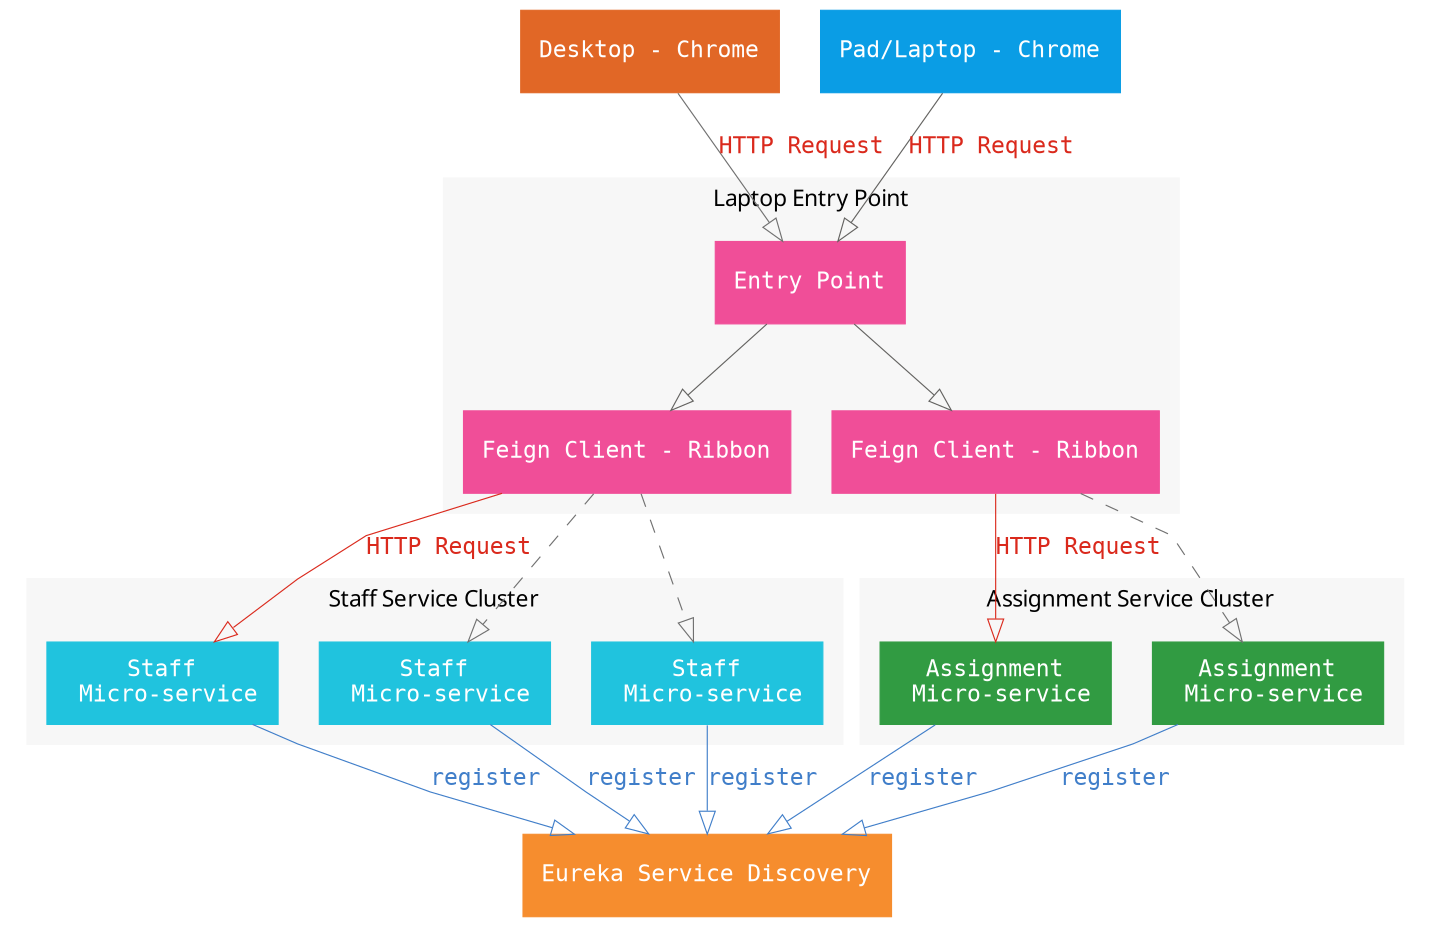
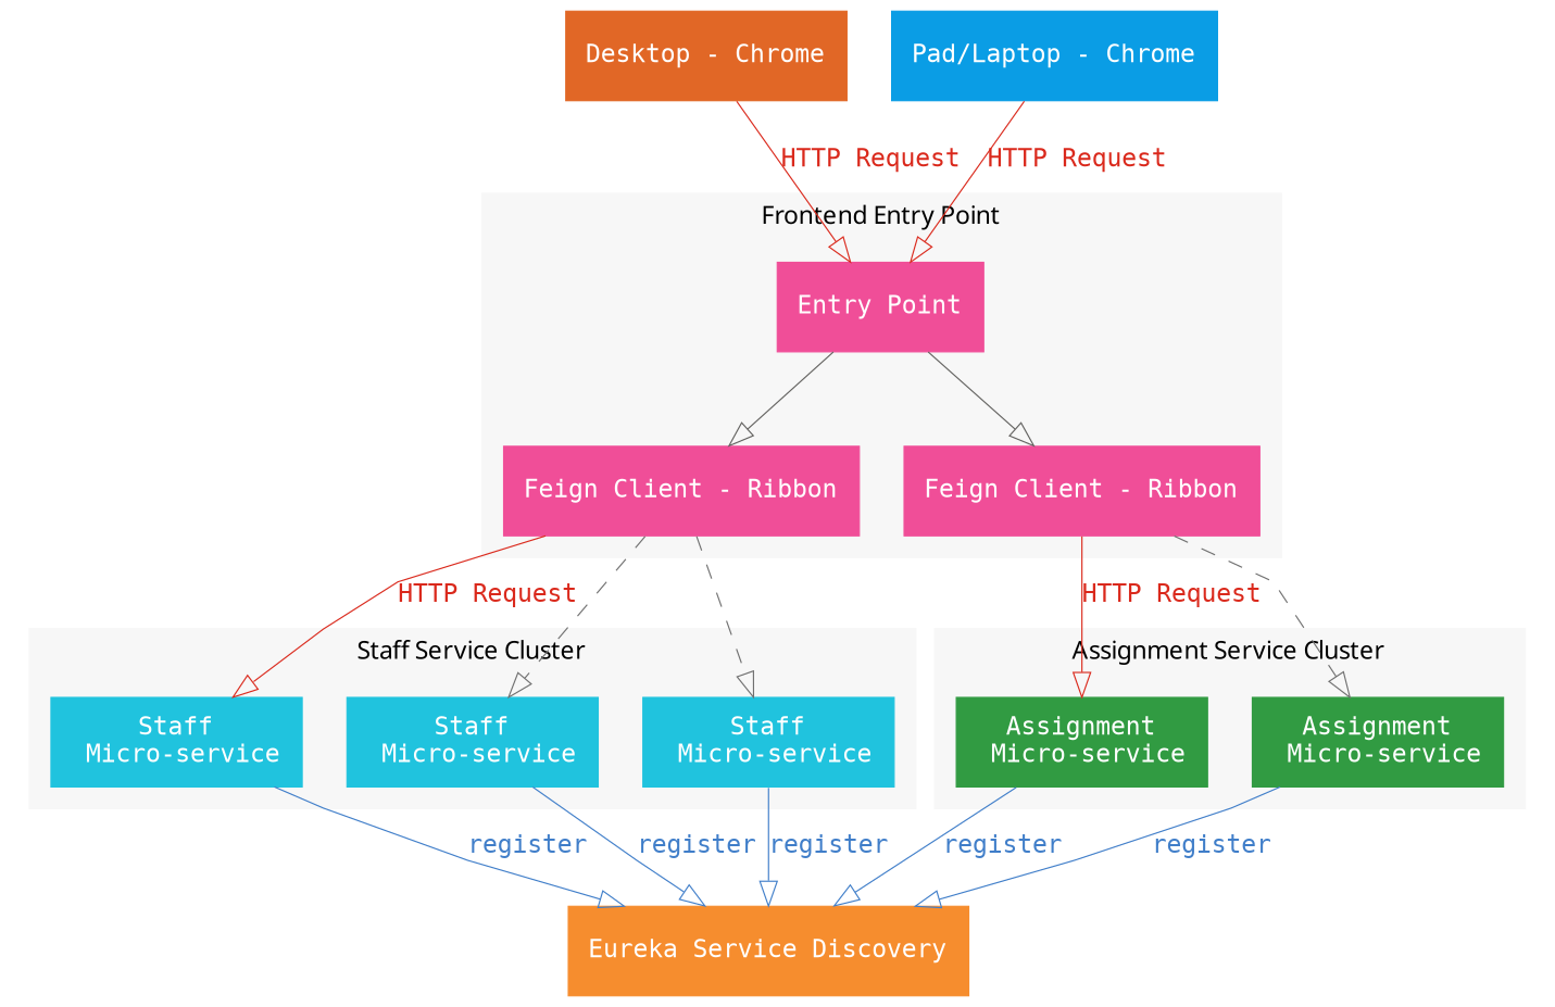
  digraph {
    dir=LR
    fontname="Microsoft YaHei"
    fontsize=10
    splines=compound
    node [color="#F04E98" fontcolor="#ffffff" fontname=Consolas fontsize=10 penwidth=0.5 shape=record style=filled]
    edge [arrowhead=empty color="#407EC9" fontname=Consolas fontsize=10 penwidth=0.5]
    n1 [label="Feign Client - Ribbon"]
    n2 [label="Feign Client - Ribbon"]
    n3 [label="Entry Point"]
    n4 [color="#20C3DE" label="Staff\n Micro-service"]
    n5 [color="#20C3DE" label="Staff\n Micro-service"]
    n6 [color="#20C3DE" label="Staff\n Micro-service"]
    n7 [color="#319B42" label="Assignment\n Micro-service"]
    n8 [color="#319B42" label="Assignment\n Micro-service"]
    n9 [color="#F68D2E" label="Eureka Service Discovery"]
    n10 [color="#E16726" label="Desktop - Chrome"]
    n11 [color="#0A9DE5" label="Pad/Laptop - Chrome"]
    subgraph sub_1 {
      rank=same
    }
    subgraph cluster_2 {
      color="#F7F7F7"
-     label="Laptop Entry Point"
+     label="Frontend Entry Point"
      style=filled
      n1
      n2
      n3
    }
    subgraph cluster_3 {
      color="#F7F7F7"
      label="Staff Service Cluster"
      style=filled
      n4
      n5
      n6
    }
    subgraph cluster_4 {
      color="#F7F7F7"
      label="Assignment Service Cluster"
      style=filled
      n7
      n8
    }
    n1 -> n4 [color="#DA291C" fontcolor="#DA291C" label="HTTP Request"]
    n1 -> n5 [color="#707070" style=dashed]
    n1 -> n6 [color="#707070" style=dashed]
    n2 -> n7 [color="#DA291C" fontcolor="#DA291C" label="HTTP Request"]
    n2 -> n8 [color="#707070" style=dashed]
    n3 -> n1 [color="#636260"]
    n3 -> n2 [color="#636260"]
    n4 -> n9 [fontcolor="#407EC9" label=register]
    n5 -> n9 [fontcolor="#407EC9" label=register]
    n6 -> n9 [fontcolor="#407EC9" label=register]
    n7 -> n9 [fontcolor="#407EC9" label=register]
    n8 -> n9 [fontcolor="#407EC9" label=register]
-   n10 -> n3 [color="#707070" fontcolor="#DA291C" label="HTTP Request"]
-   n11 -> n3 [color="#636260" fontcolor="#DA291C" label="HTTP Request"]
+   n10 -> n3 [color="#DA291C" fontcolor="#DA291C" label="HTTP Request"]
+   n11 -> n3 [color="#DA291C" fontcolor="#DA291C" label="HTTP Request"]
  }
